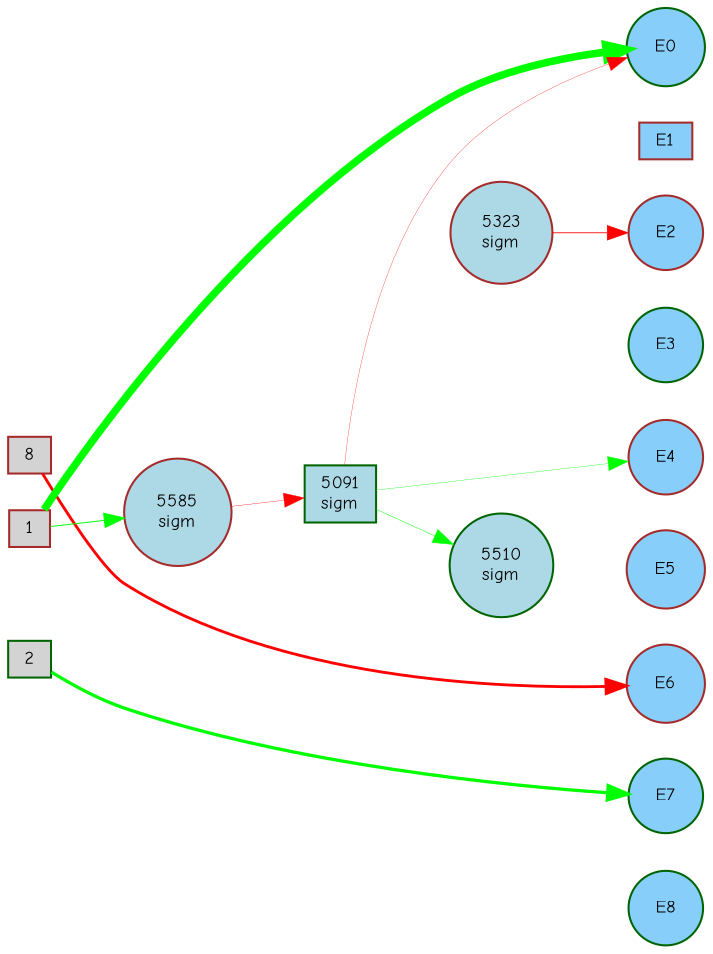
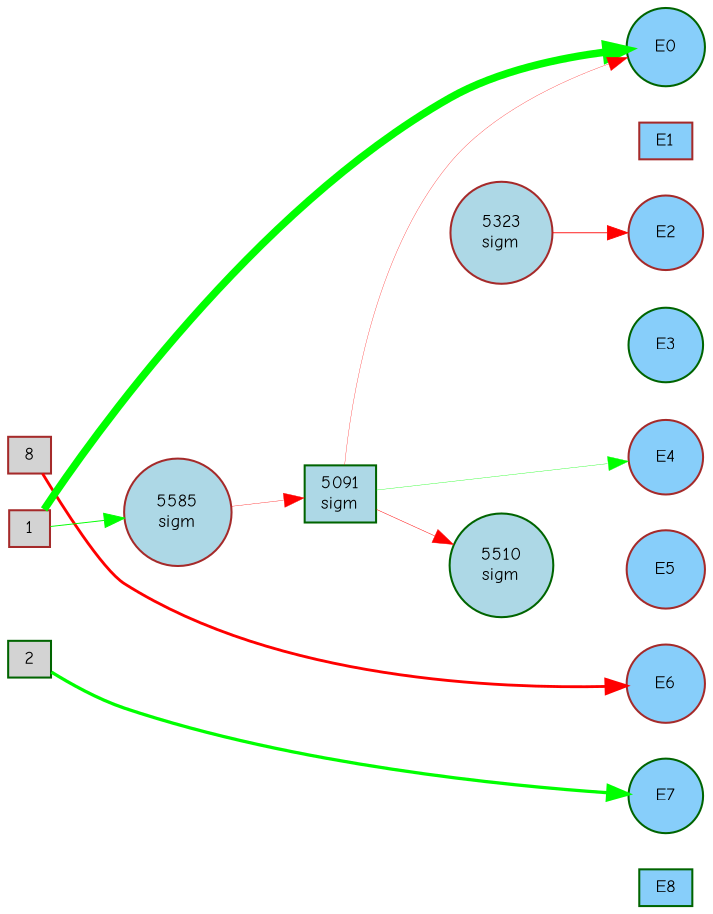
  digraph {
    fontname="Comic Neue"
    rankdir=LR
    node [color=brown fillcolor=lightskyblue fontname="Comic Neue" fontsize=9 shape=circle style=filled]
    edge [fontname="Comic Neue" style=invis]
    n1 [fillcolor=lightgray height=0.2 label=8 shape=box width=0.2]
    1 [fillcolor=lightgray height=0.2 shape=box width=0.2]
    2 [color=darkgreen fillcolor=lightgray height=0.2 shape=box width=0.2]
    E0 [color=darkgreen height=0.2 width=0.2]
    E1 [height=0.2 shape=box width=0.2]
    E2 [height=0.2 width=0.2]
    E3 [color=darkgreen height=0.2 width=0.2]
    E4 [height=0.2 width=0.2]
    E5 [height=0.2 width=0.2]
    E6 [height=0.2 width=0.2]
    E7 [color=darkgreen height=0.2 width=0.2]
-   E8 [color=darkgreen height=0.2 width=0.2]
+   E8 [color=darkgreen height=0.2 shape=box width=0.2]
    n13 [fillcolor=lightblue height=0.2 label="5585\nsigm" width=0.2]
    n14 [color=darkgreen fillcolor=lightblue height=0.2 label="5091\nsigm" shape=box width=0.2]
    n15 [color=darkgreen fillcolor=lightblue height=0.2 label="5510\nsigm" width=0.2]
    n16 [fillcolor=lightblue height=0.2 label="5323\nsigm" width=0.2]
    subgraph sub_1 {
      rank=source
      n1
      1
      2
    }
    subgraph sub_2 {
      rank=sink
      E0
      E1
      E2
      E3
      E4
      E5
      E6
      E7
      E8
    }
    n1 -> 1
    n1 -> E6 [color=red penwidth=1.3914628562321365 style=solid]
    1 -> 2
    1 -> E0 [color=green penwidth=3.694553496809301 style=solid]
    1 -> n13 [color=green penwidth=0.4624005319598863 style=solid]
    2 -> E7 [color=green penwidth=1.6030010982632554 style=solid]
    E0 -> E1
    E1 -> E2
    E2 -> E3
    E3 -> E4
    E4 -> E5
    E5 -> E6
    E6 -> E7
    E7 -> E8
    n13 -> n14 [color=red penwidth=0.17120686342192715 style=solid]
    n14 -> E0 [color=red penwidth=0.14289409946567755 style=solid]
    n14 -> E4 [color=green penwidth=0.16843660208470534 style=solid]
-   n14 -> n15 [color=green penwidth=0.22665340126578204 style=solid]
+   n14 -> n15 [color=red penwidth=0.22665340126578204 style=solid]
    n16 -> E2 [color=red penwidth=0.42222099225058074 style=solid]
  }
